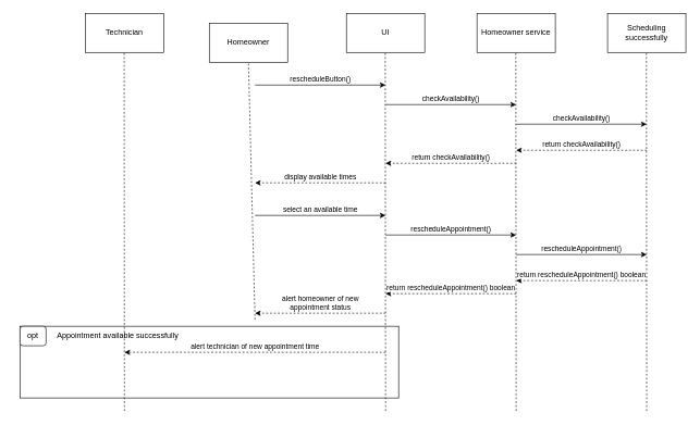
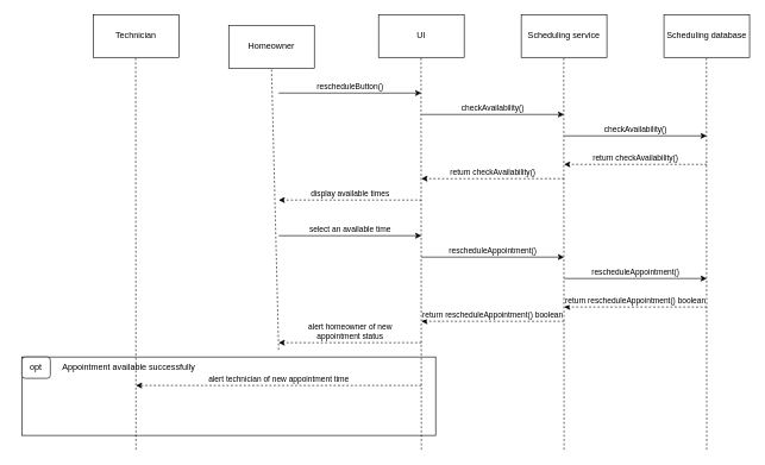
  <mxCell id="0" />
  <mxCell id="1" parent="0" />
  <mxCell id="2" value="" style="rounded=0;whiteSpace=wrap;html=1;labelPosition=left;verticalLabelPosition=top;align=right;verticalAlign=bottom;" vertex="1" parent="1"><mxGeometry x="30" y="500" width="580" height="110" as="geometry" /></mxCell>
  <mxCell id="3" value="Homeowner" style="rounded=0;whiteSpace=wrap;html=1;" vertex="1" parent="1"><mxGeometry x="320" y="35" width="120" height="60" as="geometry" /></mxCell>
  <mxCell id="4" value="UI" style="rounded=0;whiteSpace=wrap;html=1;" vertex="1" parent="1"><mxGeometry x="530" y="20" width="120" height="60" as="geometry" /></mxCell>
- <mxCell id="5" value="Homeowner service" style="rounded=0;whiteSpace=wrap;html=1;" vertex="1" parent="1"><mxGeometry x="730" y="20" width="120" height="60" as="geometry" /></mxCell>
- <mxCell id="6" value="&lt;div&gt;Scheduling successfully&lt;/div&gt;" style="rounded=0;whiteSpace=wrap;html=1;" vertex="1" parent="1"><mxGeometry x="930" y="20" width="120" height="60" as="geometry" /></mxCell>
+ <mxCell id="5" value="Scheduling service" style="rounded=0;whiteSpace=wrap;html=1;" vertex="1" parent="1"><mxGeometry x="730" y="20" width="120" height="60" as="geometry" /></mxCell>
+ <mxCell id="6" value="&lt;div&gt;Scheduling database&lt;/div&gt;" style="rounded=0;whiteSpace=wrap;html=1;" vertex="1" parent="1"><mxGeometry x="930" y="20" width="120" height="60" as="geometry" /></mxCell>
  <mxCell id="7" value="" style="endArrow=none;dashed=1;html=1;rounded=0;entryX=0.5;entryY=1;entryDx=0;entryDy=0;" edge="1" parent="1" target="3"><mxGeometry width="50" height="50" relative="1" as="geometry"><mxPoint x="390" y="490" as="sourcePoint" /><mxPoint x="389.58" y="160" as="targetPoint" /></mxGeometry></mxCell>
  <mxCell id="8" value="" style="endArrow=none;dashed=1;html=1;rounded=0;entryX=0.5;entryY=1;entryDx=0;entryDy=0;" edge="1" parent="1"><mxGeometry width="50" height="50" relative="1" as="geometry"><mxPoint x="590" y="630" as="sourcePoint" /><mxPoint x="589.5" y="80" as="targetPoint" /></mxGeometry></mxCell>
  <mxCell id="9" value="" style="endArrow=none;dashed=1;html=1;rounded=0;entryX=0.5;entryY=1;entryDx=0;entryDy=0;" edge="1" parent="1"><mxGeometry width="50" height="50" relative="1" as="geometry"><mxPoint x="790" y="630" as="sourcePoint" /><mxPoint x="789.5" y="80" as="targetPoint" /></mxGeometry></mxCell>
  <mxCell id="10" value="&lt;div&gt;checkAvailability()&lt;/div&gt;" style="endArrow=classic;html=1;rounded=0;labelPosition=center;verticalLabelPosition=top;align=center;verticalAlign=bottom;" edge="1" parent="1"><mxGeometry width="50" height="50" relative="1" as="geometry"><mxPoint x="590" y="160" as="sourcePoint" /><mxPoint x="790" y="160" as="targetPoint" /></mxGeometry></mxCell>
  <mxCell id="11" value="&lt;div&gt;checkAvailability()&lt;/div&gt;" style="endArrow=classic;html=1;rounded=0;labelPosition=center;verticalLabelPosition=top;align=center;verticalAlign=bottom;" edge="1" parent="1"><mxGeometry width="50" height="50" relative="1" as="geometry"><mxPoint x="790" y="190" as="sourcePoint" /><mxPoint x="990" y="190" as="targetPoint" /></mxGeometry></mxCell>
  <mxCell id="12" value="&lt;div&gt;return checkAvailability()&lt;/div&gt;" style="endArrow=classic;html=1;rounded=0;dashed=1;labelPosition=center;verticalLabelPosition=top;align=center;verticalAlign=bottom;" edge="1" parent="1"><mxGeometry width="50" height="50" relative="1" as="geometry"><mxPoint x="990" y="230" as="sourcePoint" /><mxPoint x="790" y="230" as="targetPoint" /></mxGeometry></mxCell>
  <mxCell id="13" value="&lt;div&gt;return checkAvailability()&lt;/div&gt;" style="endArrow=classic;html=1;rounded=0;dashed=1;labelPosition=center;verticalLabelPosition=top;align=center;verticalAlign=bottom;" edge="1" parent="1"><mxGeometry width="50" height="50" relative="1" as="geometry"><mxPoint x="790" y="250" as="sourcePoint" /><mxPoint x="590" y="250" as="targetPoint" /></mxGeometry></mxCell>
  <mxCell id="14" value="display available times" style="endArrow=classic;html=1;rounded=0;dashed=1;labelPosition=center;verticalLabelPosition=top;align=center;verticalAlign=bottom;" edge="1" parent="1"><mxGeometry width="50" height="50" relative="1" as="geometry"><mxPoint x="590" y="280" as="sourcePoint" /><mxPoint x="390" y="280" as="targetPoint" /></mxGeometry></mxCell>
  <mxCell id="15" value="select an available time" style="endArrow=classic;html=1;rounded=0;labelPosition=center;verticalLabelPosition=top;align=center;verticalAlign=bottom;" edge="1" parent="1"><mxGeometry width="50" height="50" relative="1" as="geometry"><mxPoint x="390" y="330" as="sourcePoint" /><mxPoint x="590" y="330" as="targetPoint" /></mxGeometry></mxCell>
  <mxCell id="16" value="rescheduleAppointment()" style="endArrow=classic;html=1;rounded=0;labelPosition=center;verticalLabelPosition=top;align=center;verticalAlign=bottom;" edge="1" parent="1"><mxGeometry width="50" height="50" relative="1" as="geometry"><mxPoint x="590" y="360" as="sourcePoint" /><mxPoint x="790" y="360" as="targetPoint" /></mxGeometry></mxCell>
  <mxCell id="17" value="Technician" style="rounded=0;whiteSpace=wrap;html=1;" vertex="1" parent="1"><mxGeometry x="130" y="20" width="120" height="60" as="geometry" /></mxCell>
  <mxCell id="18" value="" style="endArrow=none;dashed=1;html=1;rounded=0;entryX=0.5;entryY=1;entryDx=0;entryDy=0;" edge="1" parent="1"><mxGeometry width="50" height="50" relative="1" as="geometry"><mxPoint x="190" y="630" as="sourcePoint" /><mxPoint x="189.58" y="80" as="targetPoint" /></mxGeometry></mxCell>
  <mxCell id="19" value="rescheduleAppointment()" style="endArrow=classic;html=1;rounded=0;labelPosition=center;verticalLabelPosition=top;align=center;verticalAlign=bottom;" edge="1" parent="1"><mxGeometry width="50" height="50" relative="1" as="geometry"><mxPoint x="790" y="390" as="sourcePoint" /><mxPoint x="990" y="390" as="targetPoint" /></mxGeometry></mxCell>
  <mxCell id="20" value="Appointment available successfully" style="text;html=1;strokeColor=none;fillColor=none;align=center;verticalAlign=middle;whiteSpace=wrap;rounded=0;" vertex="1" parent="1"><mxGeometry x="70" y="500" width="220" height="30" as="geometry" /></mxCell>
  <mxCell id="21" value="" style="endArrow=none;dashed=1;html=1;rounded=0;entryX=0.5;entryY=1;entryDx=0;entryDy=0;" edge="1" parent="1"><mxGeometry width="50" height="50" relative="1" as="geometry"><mxPoint x="990" y="630" as="sourcePoint" /><mxPoint x="989.5" y="80" as="targetPoint" /></mxGeometry></mxCell>
  <mxCell id="22" value="&lt;div&gt;return rescheduleAppointment() boolean&lt;br&gt;&lt;/div&gt;" style="endArrow=classic;html=1;rounded=0;dashed=1;labelPosition=center;verticalLabelPosition=top;align=center;verticalAlign=bottom;" edge="1" parent="1"><mxGeometry width="50" height="50" relative="1" as="geometry"><mxPoint x="990" y="430" as="sourcePoint" /><mxPoint x="790" y="430" as="targetPoint" /></mxGeometry></mxCell>
  <mxCell id="23" value="&lt;div&gt;return rescheduleAppointment() boolean&lt;br&gt;&lt;/div&gt;" style="endArrow=classic;html=1;rounded=0;dashed=1;labelPosition=center;verticalLabelPosition=top;align=center;verticalAlign=bottom;" edge="1" parent="1"><mxGeometry width="50" height="50" relative="1" as="geometry"><mxPoint x="790" y="450" as="sourcePoint" /><mxPoint x="590" y="450" as="targetPoint" /></mxGeometry></mxCell>
  <mxCell id="24" value="alert homeowner of new &lt;br&gt;appointment status" style="endArrow=classic;html=1;rounded=0;dashed=1;labelPosition=center;verticalLabelPosition=top;align=center;verticalAlign=bottom;" edge="1" parent="1"><mxGeometry width="50" height="50" relative="1" as="geometry"><mxPoint x="590" y="480" as="sourcePoint" /><mxPoint x="390" y="480" as="targetPoint" /></mxGeometry></mxCell>
  <mxCell id="25" value="alert technician of new appointment time " style="endArrow=classic;html=1;rounded=0;dashed=1;labelPosition=center;verticalLabelPosition=top;align=center;verticalAlign=bottom;" edge="1" parent="1"><mxGeometry width="50" height="50" relative="1" as="geometry"><mxPoint x="590" y="540" as="sourcePoint" /><mxPoint x="190" y="540" as="targetPoint" /></mxGeometry></mxCell>
  <mxCell id="26" value="" style="rounded=1;whiteSpace=wrap;html=1;" vertex="1" parent="1"><mxGeometry x="30" y="500" width="40" height="30" as="geometry" /></mxCell>
  <mxCell id="27" value="opt" style="text;html=1;strokeColor=none;fillColor=none;align=center;verticalAlign=middle;whiteSpace=wrap;rounded=0;" vertex="1" parent="1"><mxGeometry x="20" y="500" width="60" height="30" as="geometry" /></mxCell>
  <mxCell id="28" value="rescheduleButton()" style="endArrow=classic;html=1;rounded=0;labelPosition=center;verticalLabelPosition=top;align=center;verticalAlign=bottom;" edge="1" parent="1"><mxGeometry width="50" height="50" relative="1" as="geometry"><mxPoint x="390" y="130" as="sourcePoint" /><mxPoint x="590" y="130" as="targetPoint" /></mxGeometry></mxCell>
